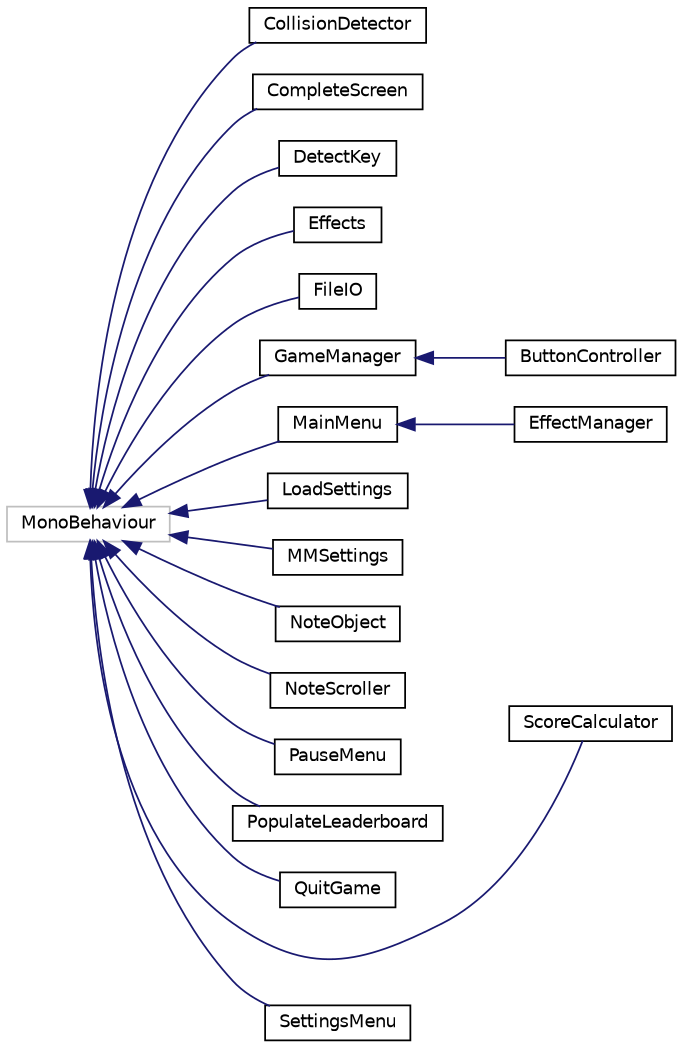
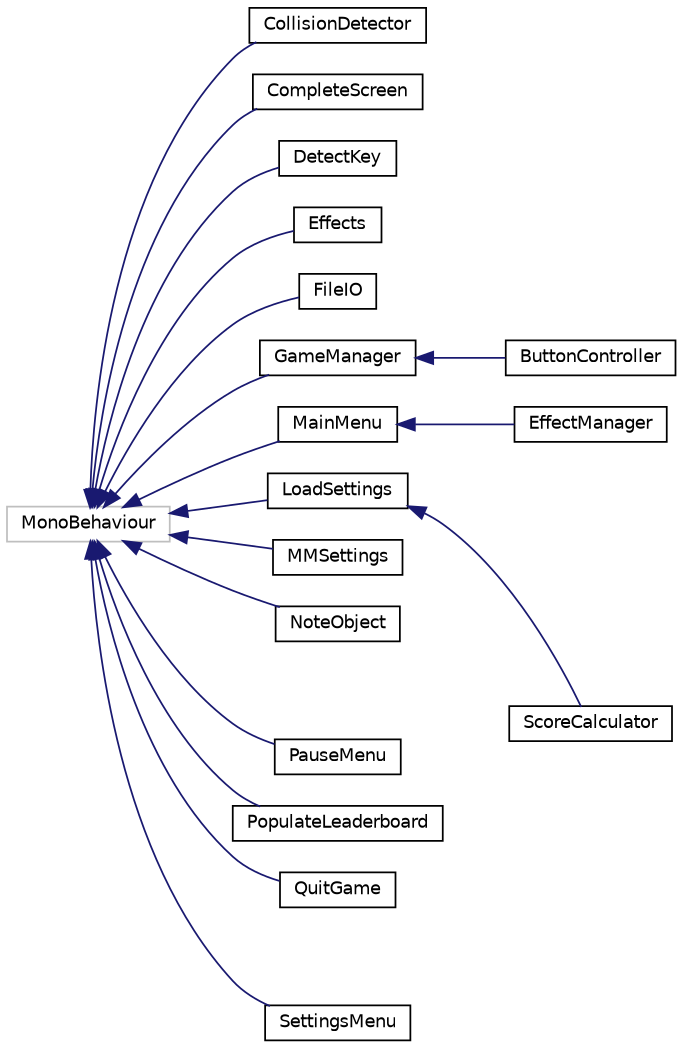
  digraph {
    rankdir=LR
    node [color=black fillcolor=white fontname=Helvetica fontsize=10 shape=record style=filled]
    edge [color=midnightblue dir=back fontname=Helvetica fontsize=10 labelfontname=Helvetica labelfontsize=10 style=solid]
    n1 [color=grey75 height=0.2 label=MonoBehaviour width=0.4]
    n2 [height=0.2 label=CollisionDetector width=0.4]
    n3 [height=0.2 label=CompleteScreen width=0.4]
    n4 [height=0.2 label=DetectKey width=0.4]
    n5 [height=0.2 label=Effects width=0.4]
    n6 [height=0.2 label=FileIO width=0.4]
    n7 [height=0.2 label=GameManager width=0.4]
    n8 [height=0.2 label=LoadSettings width=0.4]
    n9 [height=0.2 label=MainMenu width=0.4]
    n10 [height=0.2 label=MMSettings width=0.4]
    n11 [height=0.2 label=NoteObject width=0.4]
-   n12 [height=0.2 label=NoteScroller width=0.4]
    n13 [height=0.2 label=PauseMenu width=0.4]
    n14 [height=0.2 label=PopulateLeaderboard width=0.4]
    n15 [height=0.2 label=QuitGame width=0.4]
    n16 [height=0.2 label=ScoreCalculator width=0.4]
    n17 [height=0.2 label=SettingsMenu width=0.4]
    n18 [height=0.2 label=ButtonController width=0.4]
    n19 [height=0.2 label=EffectManager width=0.4]
    n1 -> n2
    n1 -> n3
    n1 -> n4
    n1 -> n5
    n1 -> n6
    n1 -> n7
    n1 -> n8
    n1 -> n9
    n1 -> n10
    n1 -> n11
-   n1 -> n12
    n1 -> n13
    n1 -> n14
    n1 -> n15
-   n1 -> n16
+   n8 -> n16
    n1 -> n17
    n7 -> n18
    n9 -> n19
  }
